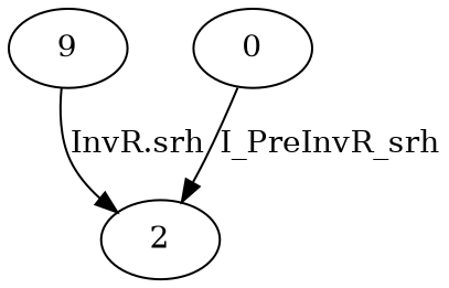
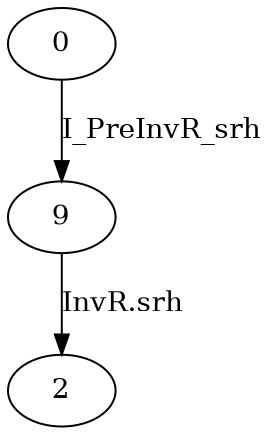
  digraph {
    n1 [label=9]
    0
    2
    n1 -> 2 [label="InvR.srh"]
-   0 -> 2 [label=I_PreInvR_srh]
+   0 -> n1 [label=I_PreInvR_srh]
  }
